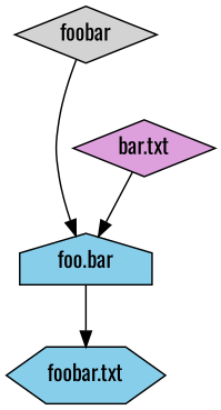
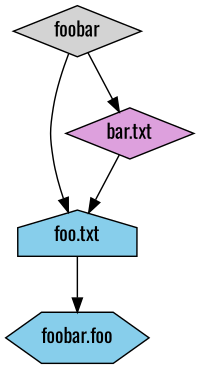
  digraph {
    fontname=Oswald
    node [fillcolor=skyblue fontname=Oswald shape=diamond style=filled]
    edge [fontname=Oswald]
-   n1 [label="foo.bar" shape=house]
-   n2 [label="foobar.txt" shape=hexagon]
+   n1 [label="foo.txt" shape=house]
+   n2 [label="foobar.foo" shape=hexagon]
    n3 [fillcolor=plum label="bar.txt"]
    n4 [fillcolor=lightgrey label=foobar]
    n1 -> n2
    n3 -> n1
    n4 -> n1
+   n4 -> n3
  }
